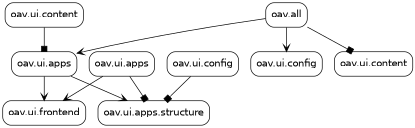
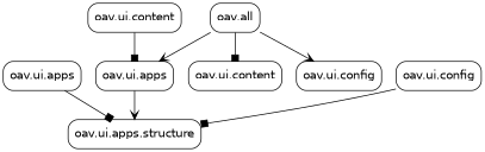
  digraph {
    node [fontname=Helvetica fontsize=14 shape=box style=rounded]
    edge [arrowhead=vee fontname=Helvetica fontsize=10]
    n1 [label=<oav.ui.apps>]
-   n2 [label=<oav.ui.frontend>]
    n3 [label=<oav.ui.apps.structure>]
    n4 [label=<oav.ui.content>]
    n5 [label=<oav.ui.apps>]
    n6 [label=<oav.ui.config>]
    n7 [label=<oav.all>]
    n8 [label=<oav.ui.content>]
    n9 [label=<oav.ui.config>]
-   n1 -> n2
    n1 -> n3 [arrowhead=box]
    n4 -> n5 [arrowhead=box]
-   n5 -> n2
    n5 -> n3
    n6 -> n3 [arrowhead=box]
    n7 -> n5
    n7 -> n8 [arrowhead=box]
    n7 -> n9
  }
